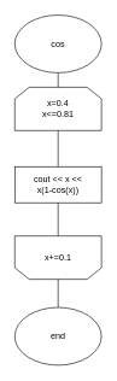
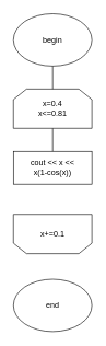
  <mxCell id="0" />
  <mxCell id="1" parent="0" />
- <mxCell id="2" value="cos" style="ellipse;whiteSpace=wrap;html=1;" parent="1" vertex="1"><mxGeometry x="20" width="120" height="80" as="geometry" y="20" /></mxCell>
- <mxCell id="3" value="x=0.4&lt;br&gt;x&amp;lt;=0.81" style="shape=loopLimit;whiteSpace=wrap;html=1;" parent="1" vertex="1"><mxGeometry x="20" y="120" width="120" height="60" as="geometry" /></mxCell>
+ <mxCell id="2" value="begin" style="ellipse;whiteSpace=wrap;html=1;" parent="1" vertex="1"><mxGeometry x="20" width="120" height="80" as="geometry" y="20" /></mxCell>
+ <mxCell id="3" value="x=0.4&lt;br&gt;x&amp;lt;=0.81" style="shape=loopLimit;whiteSpace=wrap;html=1;" parent="1" vertex="1"><mxGeometry x="20" y="135" width="120" height="60" as="geometry" /></mxCell>
  <mxCell id="4" value="x+=0.1" style="shape=loopLimit;whiteSpace=wrap;html=1;direction=west;rotation=0;" parent="1" vertex="1"><mxGeometry x="20" y="326" width="120" height="60" as="geometry" /></mxCell>
  <mxCell id="5" value="cout &amp;lt;&amp;lt; x &amp;lt;&amp;lt;&lt;br&gt;x(1-cos(x))" style="rounded=0;whiteSpace=wrap;html=1;" parent="1" vertex="1"><mxGeometry x="20" y="230" width="120" height="50" as="geometry" /></mxCell>
  <mxCell id="6" value="end" style="ellipse;whiteSpace=wrap;html=1;" parent="1" vertex="1"><mxGeometry x="20" y="425" width="120" height="80" as="geometry" /></mxCell>
  <mxCell id="7" value="" style="endArrow=none;html=1;entryX=0.5;entryY=1;entryDx=0;entryDy=0;exitX=0.5;exitY=0;exitDx=0;exitDy=0;" parent="1" source="3" target="2" edge="1"><mxGeometry width="50" height="50" relative="1" as="geometry"><mxPoint x="80" y="150" as="sourcePoint" /><mxPoint x="130" y="100" as="targetPoint" /></mxGeometry></mxCell>
  <mxCell id="8" value="" style="endArrow=none;html=1;entryX=0.5;entryY=1;entryDx=0;entryDy=0;exitX=0.5;exitY=0;exitDx=0;exitDy=0;" parent="1" source="5" target="3" edge="1"><mxGeometry width="50" height="50" relative="1" as="geometry"><mxPoint x="80" y="240" as="sourcePoint" /><mxPoint x="130" y="190" as="targetPoint" /></mxGeometry></mxCell>
- <mxCell id="9" value="" style="endArrow=none;html=1;entryX=0.5;entryY=1;entryDx=0;entryDy=0;exitX=0.5;exitY=1;exitDx=0;exitDy=0;" parent="1" source="4" target="5" edge="1"><mxGeometry width="50" height="50" relative="1" as="geometry"><mxPoint x="70" y="340" as="sourcePoint" /><mxPoint x="120" y="290" as="targetPoint" /></mxGeometry></mxCell>
- <mxCell id="10" value="" style="endArrow=none;html=1;entryX=0.5;entryY=0;entryDx=0;entryDy=0;exitX=0.5;exitY=0;exitDx=0;exitDy=0;" parent="1" source="6" target="4" edge="1"><mxGeometry width="50" height="50" relative="1" as="geometry"><mxPoint x="30" y="560" as="sourcePoint" /><mxPoint x="80" y="510" as="targetPoint" /></mxGeometry></mxCell>
